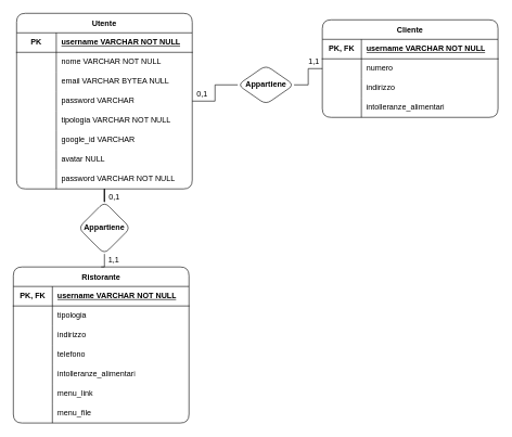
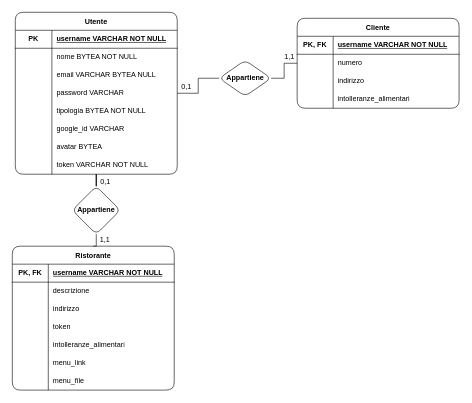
  <mxCell id="0" />
  <mxCell id="1" parent="0" />
  <mxCell id="2" value="" style="edgeStyle=orthogonalEdgeStyle;rounded=0;orthogonalLoop=1;jettySize=auto;html=1;strokeColor=default;endArrow=none;endFill=0;" edge="1" parent="1" source="4" target="65"><mxGeometry relative="1" as="geometry" /></mxCell>
  <mxCell id="3" value="" style="edgeStyle=orthogonalEdgeStyle;rounded=0;orthogonalLoop=1;jettySize=auto;html=1;strokeColor=default;endArrow=none;endFill=0;" edge="1" parent="1" source="4" target="69"><mxGeometry relative="1" as="geometry" /></mxCell>
  <mxCell id="4" value="Utente" style="shape=table;startSize=30;container=1;collapsible=0;childLayout=tableLayout;fixedRows=1;rowLines=0;fontStyle=1;rounded=1;sketch=0;shadow=0;" vertex="1" parent="1"><mxGeometry x="25" y="20" width="270" height="270" as="geometry" /></mxCell>
  <mxCell id="5" value="" style="shape=tableRow;horizontal=0;startSize=0;swimlaneHead=0;swimlaneBody=0;top=0;left=0;bottom=1;right=0;collapsible=0;dropTarget=0;fillColor=none;points=[[0,0.5],[1,0.5]];portConstraint=eastwest;" vertex="1" parent="4"><mxGeometry y="30" width="270" height="30" as="geometry" /></mxCell>
  <mxCell id="6" value="&lt;b&gt;PK&lt;/b&gt;" style="shape=partialRectangle;html=1;whiteSpace=wrap;connectable=0;fillColor=none;top=0;left=0;bottom=0;right=0;overflow=hidden;pointerEvents=1;" vertex="1" parent="5"><mxGeometry width="61" height="30" as="geometry"><mxRectangle width="61" height="30" as="alternateBounds" /></mxGeometry></mxCell>
  <mxCell id="7" value="&lt;b&gt;&lt;u&gt;username VARCHAR NOT NULL&lt;/u&gt;&lt;/b&gt;" style="shape=partialRectangle;html=1;whiteSpace=wrap;connectable=0;fillColor=none;top=0;left=0;bottom=0;right=0;align=left;spacingLeft=6;overflow=hidden;" vertex="1" parent="5"><mxGeometry x="61" width="209" height="30" as="geometry"><mxRectangle width="209" height="30" as="alternateBounds" /></mxGeometry></mxCell>
  <mxCell id="8" value="" style="shape=tableRow;horizontal=0;startSize=0;swimlaneHead=0;swimlaneBody=0;top=0;left=0;bottom=0;right=0;collapsible=0;dropTarget=0;fillColor=none;points=[[0,0.5],[1,0.5]];portConstraint=eastwest;" vertex="1" parent="4"><mxGeometry y="60" width="270" height="30" as="geometry" /></mxCell>
  <mxCell id="9" value="" style="shape=partialRectangle;html=1;whiteSpace=wrap;connectable=0;fillColor=none;top=0;left=0;bottom=0;right=0;overflow=hidden;" vertex="1" parent="8"><mxGeometry width="61" height="30" as="geometry"><mxRectangle width="61" height="30" as="alternateBounds" /></mxGeometry></mxCell>
- <mxCell id="10" value="nome VARCHAR NOT NULL" style="shape=partialRectangle;html=1;whiteSpace=wrap;connectable=0;fillColor=none;top=0;left=0;bottom=0;right=0;align=left;spacingLeft=6;overflow=hidden;" vertex="1" parent="8"><mxGeometry x="61" width="209" height="30" as="geometry"><mxRectangle width="209" height="30" as="alternateBounds" /></mxGeometry></mxCell>
+ <mxCell id="10" value="nome BYTEA NOT NULL" style="shape=partialRectangle;html=1;whiteSpace=wrap;connectable=0;fillColor=none;top=0;left=0;bottom=0;right=0;align=left;spacingLeft=6;overflow=hidden;" vertex="1" parent="8"><mxGeometry x="61" width="209" height="30" as="geometry"><mxRectangle width="209" height="30" as="alternateBounds" /></mxGeometry></mxCell>
  <mxCell id="11" value="" style="shape=tableRow;horizontal=0;startSize=0;swimlaneHead=0;swimlaneBody=0;top=0;left=0;bottom=0;right=0;collapsible=0;dropTarget=0;fillColor=none;points=[[0,0.5],[1,0.5]];portConstraint=eastwest;" vertex="1" parent="4"><mxGeometry y="90" width="270" height="30" as="geometry" /></mxCell>
  <mxCell id="12" value="" style="shape=partialRectangle;html=1;whiteSpace=wrap;connectable=0;fillColor=none;top=0;left=0;bottom=0;right=0;overflow=hidden;" vertex="1" parent="11"><mxGeometry width="61" height="30" as="geometry"><mxRectangle width="61" height="30" as="alternateBounds" /></mxGeometry></mxCell>
  <mxCell id="13" value="email VARCHAR BYTEA NULL" style="shape=partialRectangle;html=1;whiteSpace=wrap;connectable=0;fillColor=none;top=0;left=0;bottom=0;right=0;align=left;spacingLeft=6;overflow=hidden;" vertex="1" parent="11"><mxGeometry x="61" width="209" height="30" as="geometry"><mxRectangle width="209" height="30" as="alternateBounds" /></mxGeometry></mxCell>
  <mxCell id="14" style="shape=tableRow;horizontal=0;startSize=0;swimlaneHead=0;swimlaneBody=0;top=0;left=0;bottom=0;right=0;collapsible=0;dropTarget=0;fillColor=none;points=[[0,0.5],[1,0.5]];portConstraint=eastwest;" vertex="1" parent="4"><mxGeometry y="120" width="270" height="30" as="geometry" /></mxCell>
  <mxCell id="15" style="shape=partialRectangle;html=1;whiteSpace=wrap;connectable=0;fillColor=none;top=0;left=0;bottom=0;right=0;overflow=hidden;" vertex="1" parent="14"><mxGeometry width="61" height="30" as="geometry"><mxRectangle width="61" height="30" as="alternateBounds" /></mxGeometry></mxCell>
  <mxCell id="16" value="password VARCHAR" style="shape=partialRectangle;html=1;whiteSpace=wrap;connectable=0;fillColor=none;top=0;left=0;bottom=0;right=0;align=left;spacingLeft=6;overflow=hidden;" vertex="1" parent="14"><mxGeometry x="61" width="209" height="30" as="geometry"><mxRectangle width="209" height="30" as="alternateBounds" /></mxGeometry></mxCell>
  <mxCell id="17" style="shape=tableRow;horizontal=0;startSize=0;swimlaneHead=0;swimlaneBody=0;top=0;left=0;bottom=0;right=0;collapsible=0;dropTarget=0;fillColor=none;points=[[0,0.5],[1,0.5]];portConstraint=eastwest;" vertex="1" parent="4"><mxGeometry y="150" width="270" height="30" as="geometry" /></mxCell>
  <mxCell id="18" style="shape=partialRectangle;html=1;whiteSpace=wrap;connectable=0;fillColor=none;top=0;left=0;bottom=0;right=0;overflow=hidden;" vertex="1" parent="17"><mxGeometry width="61" height="30" as="geometry"><mxRectangle width="61" height="30" as="alternateBounds" /></mxGeometry></mxCell>
- <mxCell id="19" value="tipologia VARCHAR NOT NULL" style="shape=partialRectangle;html=1;whiteSpace=wrap;connectable=0;fillColor=none;top=0;left=0;bottom=0;right=0;align=left;spacingLeft=6;overflow=hidden;" vertex="1" parent="17"><mxGeometry x="61" width="209" height="30" as="geometry"><mxRectangle width="209" height="30" as="alternateBounds" /></mxGeometry></mxCell>
+ <mxCell id="19" value="tipologia BYTEA NOT NULL" style="shape=partialRectangle;html=1;whiteSpace=wrap;connectable=0;fillColor=none;top=0;left=0;bottom=0;right=0;align=left;spacingLeft=6;overflow=hidden;" vertex="1" parent="17"><mxGeometry x="61" width="209" height="30" as="geometry"><mxRectangle width="209" height="30" as="alternateBounds" /></mxGeometry></mxCell>
  <mxCell id="20" style="shape=tableRow;horizontal=0;startSize=0;swimlaneHead=0;swimlaneBody=0;top=0;left=0;bottom=0;right=0;collapsible=0;dropTarget=0;fillColor=none;points=[[0,0.5],[1,0.5]];portConstraint=eastwest;" vertex="1" parent="4"><mxGeometry y="180" width="270" height="30" as="geometry" /></mxCell>
  <mxCell id="21" style="shape=partialRectangle;html=1;whiteSpace=wrap;connectable=0;fillColor=none;top=0;left=0;bottom=0;right=0;overflow=hidden;" vertex="1" parent="20"><mxGeometry width="61" height="30" as="geometry"><mxRectangle width="61" height="30" as="alternateBounds" /></mxGeometry></mxCell>
  <mxCell id="22" value="google_id VARCHAR" style="shape=partialRectangle;html=1;whiteSpace=wrap;connectable=0;fillColor=none;top=0;left=0;bottom=0;right=0;align=left;spacingLeft=6;overflow=hidden;" vertex="1" parent="20"><mxGeometry x="61" width="209" height="30" as="geometry"><mxRectangle width="209" height="30" as="alternateBounds" /></mxGeometry></mxCell>
  <mxCell id="23" style="shape=tableRow;horizontal=0;startSize=0;swimlaneHead=0;swimlaneBody=0;top=0;left=0;bottom=0;right=0;collapsible=0;dropTarget=0;fillColor=none;points=[[0,0.5],[1,0.5]];portConstraint=eastwest;" vertex="1" parent="4"><mxGeometry y="210" width="270" height="30" as="geometry" /></mxCell>
  <mxCell id="24" style="shape=partialRectangle;html=1;whiteSpace=wrap;connectable=0;fillColor=none;top=0;left=0;bottom=0;right=0;overflow=hidden;" vertex="1" parent="23"><mxGeometry width="61" height="30" as="geometry"><mxRectangle width="61" height="30" as="alternateBounds" /></mxGeometry></mxCell>
- <mxCell id="25" value="avatar NULL" style="shape=partialRectangle;html=1;whiteSpace=wrap;connectable=0;fillColor=none;top=0;left=0;bottom=0;right=0;align=left;spacingLeft=6;overflow=hidden;" vertex="1" parent="23"><mxGeometry x="61" width="209" height="30" as="geometry"><mxRectangle width="209" height="30" as="alternateBounds" /></mxGeometry></mxCell>
+ <mxCell id="25" value="avatar BYTEA" style="shape=partialRectangle;html=1;whiteSpace=wrap;connectable=0;fillColor=none;top=0;left=0;bottom=0;right=0;align=left;spacingLeft=6;overflow=hidden;" vertex="1" parent="23"><mxGeometry x="61" width="209" height="30" as="geometry"><mxRectangle width="209" height="30" as="alternateBounds" /></mxGeometry></mxCell>
  <mxCell id="26" style="shape=tableRow;horizontal=0;startSize=0;swimlaneHead=0;swimlaneBody=0;top=0;left=0;bottom=0;right=0;collapsible=0;dropTarget=0;fillColor=none;points=[[0,0.5],[1,0.5]];portConstraint=eastwest;" vertex="1" parent="4"><mxGeometry y="240" width="270" height="30" as="geometry" /></mxCell>
  <mxCell id="27" style="shape=partialRectangle;html=1;whiteSpace=wrap;connectable=0;fillColor=none;top=0;left=0;bottom=0;right=0;overflow=hidden;" vertex="1" parent="26"><mxGeometry width="61" height="30" as="geometry"><mxRectangle width="61" height="30" as="alternateBounds" /></mxGeometry></mxCell>
- <mxCell id="28" value="password VARCHAR NOT NULL" style="shape=partialRectangle;html=1;whiteSpace=wrap;connectable=0;fillColor=none;top=0;left=0;bottom=0;right=0;align=left;spacingLeft=6;overflow=hidden;" vertex="1" parent="26"><mxGeometry x="61" width="209" height="30" as="geometry"><mxRectangle width="209" height="30" as="alternateBounds" /></mxGeometry></mxCell>
+ <mxCell id="28" value="token VARCHAR NOT NULL" style="shape=partialRectangle;html=1;whiteSpace=wrap;connectable=0;fillColor=none;top=0;left=0;bottom=0;right=0;align=left;spacingLeft=6;overflow=hidden;" vertex="1" parent="26"><mxGeometry x="61" width="209" height="30" as="geometry"><mxRectangle width="209" height="30" as="alternateBounds" /></mxGeometry></mxCell>
  <mxCell id="29" value="Cliente" style="shape=table;startSize=30;container=1;collapsible=0;childLayout=tableLayout;fixedRows=1;rowLines=0;fontStyle=1;rounded=1;sketch=0;shadow=0;" vertex="1" parent="1"><mxGeometry x="495" y="30" width="270" height="150" as="geometry" /></mxCell>
  <mxCell id="30" value="" style="shape=tableRow;horizontal=0;startSize=0;swimlaneHead=0;swimlaneBody=0;top=0;left=0;bottom=1;right=0;collapsible=0;dropTarget=0;fillColor=none;points=[[0,0.5],[1,0.5]];portConstraint=eastwest;" vertex="1" parent="29"><mxGeometry y="30" width="270" height="30" as="geometry" /></mxCell>
  <mxCell id="31" value="&lt;b&gt;PK, FK&lt;/b&gt;" style="shape=partialRectangle;html=1;whiteSpace=wrap;connectable=0;fillColor=none;top=0;left=0;bottom=0;right=0;overflow=hidden;pointerEvents=1;" vertex="1" parent="30"><mxGeometry width="60" height="30" as="geometry"><mxRectangle width="60" height="30" as="alternateBounds" /></mxGeometry></mxCell>
  <mxCell id="32" value="&lt;b&gt;&lt;u&gt;username VARCHAR NOT NULL&lt;/u&gt;&lt;/b&gt;" style="shape=partialRectangle;html=1;whiteSpace=wrap;connectable=0;fillColor=none;top=0;left=0;bottom=0;right=0;align=left;spacingLeft=6;overflow=hidden;" vertex="1" parent="30"><mxGeometry x="60" width="210" height="30" as="geometry"><mxRectangle width="210" height="30" as="alternateBounds" /></mxGeometry></mxCell>
  <mxCell id="33" value="" style="shape=tableRow;horizontal=0;startSize=0;swimlaneHead=0;swimlaneBody=0;top=0;left=0;bottom=0;right=0;collapsible=0;dropTarget=0;fillColor=none;points=[[0,0.5],[1,0.5]];portConstraint=eastwest;" vertex="1" parent="29"><mxGeometry y="60" width="270" height="30" as="geometry" /></mxCell>
  <mxCell id="34" value="" style="shape=partialRectangle;html=1;whiteSpace=wrap;connectable=0;fillColor=none;top=0;left=0;bottom=0;right=0;overflow=hidden;" vertex="1" parent="33"><mxGeometry width="60" height="30" as="geometry"><mxRectangle width="60" height="30" as="alternateBounds" /></mxGeometry></mxCell>
  <mxCell id="35" value="numero" style="shape=partialRectangle;html=1;whiteSpace=wrap;connectable=0;fillColor=none;top=0;left=0;bottom=0;right=0;align=left;spacingLeft=6;overflow=hidden;" vertex="1" parent="33"><mxGeometry x="60" width="210" height="30" as="geometry"><mxRectangle width="210" height="30" as="alternateBounds" /></mxGeometry></mxCell>
  <mxCell id="36" value="" style="shape=tableRow;horizontal=0;startSize=0;swimlaneHead=0;swimlaneBody=0;top=0;left=0;bottom=0;right=0;collapsible=0;dropTarget=0;fillColor=none;points=[[0,0.5],[1,0.5]];portConstraint=eastwest;" vertex="1" parent="29"><mxGeometry y="90" width="270" height="30" as="geometry" /></mxCell>
  <mxCell id="37" value="" style="shape=partialRectangle;html=1;whiteSpace=wrap;connectable=0;fillColor=none;top=0;left=0;bottom=0;right=0;overflow=hidden;" vertex="1" parent="36"><mxGeometry width="60" height="30" as="geometry"><mxRectangle width="60" height="30" as="alternateBounds" /></mxGeometry></mxCell>
  <mxCell id="38" value="indirizzo" style="shape=partialRectangle;html=1;whiteSpace=wrap;connectable=0;fillColor=none;top=0;left=0;bottom=0;right=0;align=left;spacingLeft=6;overflow=hidden;" vertex="1" parent="36"><mxGeometry x="60" width="210" height="30" as="geometry"><mxRectangle width="210" height="30" as="alternateBounds" /></mxGeometry></mxCell>
  <mxCell id="39" style="shape=tableRow;horizontal=0;startSize=0;swimlaneHead=0;swimlaneBody=0;top=0;left=0;bottom=0;right=0;collapsible=0;dropTarget=0;fillColor=none;points=[[0,0.5],[1,0.5]];portConstraint=eastwest;" vertex="1" parent="29"><mxGeometry y="120" width="270" height="30" as="geometry" /></mxCell>
  <mxCell id="40" style="shape=partialRectangle;html=1;whiteSpace=wrap;connectable=0;fillColor=none;top=0;left=0;bottom=0;right=0;overflow=hidden;" vertex="1" parent="39"><mxGeometry width="60" height="30" as="geometry"><mxRectangle width="60" height="30" as="alternateBounds" /></mxGeometry></mxCell>
  <mxCell id="41" value="intolleranze_alimentari" style="shape=partialRectangle;html=1;whiteSpace=wrap;connectable=0;fillColor=none;top=0;left=0;bottom=0;right=0;align=left;spacingLeft=6;overflow=hidden;" vertex="1" parent="39"><mxGeometry x="60" width="210" height="30" as="geometry"><mxRectangle width="210" height="30" as="alternateBounds" /></mxGeometry></mxCell>
  <mxCell id="42" value="Ristorante" style="shape=table;startSize=30;container=1;collapsible=0;childLayout=tableLayout;fixedRows=1;rowLines=0;fontStyle=1;rounded=1;sketch=0;shadow=0;" vertex="1" parent="1"><mxGeometry x="20" y="410" width="270" height="240" as="geometry" /></mxCell>
  <mxCell id="43" value="" style="shape=tableRow;horizontal=0;startSize=0;swimlaneHead=0;swimlaneBody=0;top=0;left=0;bottom=1;right=0;collapsible=0;dropTarget=0;fillColor=none;points=[[0,0.5],[1,0.5]];portConstraint=eastwest;" vertex="1" parent="42"><mxGeometry y="30" width="270" height="30" as="geometry" /></mxCell>
  <mxCell id="44" value="&lt;b&gt;PK, FK&lt;/b&gt;" style="shape=partialRectangle;html=1;whiteSpace=wrap;connectable=0;fillColor=none;top=0;left=0;bottom=0;right=0;overflow=hidden;pointerEvents=1;" vertex="1" parent="43"><mxGeometry width="60" height="30" as="geometry"><mxRectangle width="60" height="30" as="alternateBounds" /></mxGeometry></mxCell>
  <mxCell id="45" value="&lt;b&gt;&lt;u&gt;username VARCHAR NOT NULL&lt;/u&gt;&lt;/b&gt;" style="shape=partialRectangle;html=1;whiteSpace=wrap;connectable=0;fillColor=none;top=0;left=0;bottom=0;right=0;align=left;spacingLeft=6;overflow=hidden;" vertex="1" parent="43"><mxGeometry x="60" width="210" height="30" as="geometry"><mxRectangle width="210" height="30" as="alternateBounds" /></mxGeometry></mxCell>
  <mxCell id="46" value="" style="shape=tableRow;horizontal=0;startSize=0;swimlaneHead=0;swimlaneBody=0;top=0;left=0;bottom=0;right=0;collapsible=0;dropTarget=0;fillColor=none;points=[[0,0.5],[1,0.5]];portConstraint=eastwest;" vertex="1" parent="42"><mxGeometry y="60" width="270" height="30" as="geometry" /></mxCell>
  <mxCell id="47" value="" style="shape=partialRectangle;html=1;whiteSpace=wrap;connectable=0;fillColor=none;top=0;left=0;bottom=0;right=0;overflow=hidden;" vertex="1" parent="46"><mxGeometry width="60" height="30" as="geometry"><mxRectangle width="60" height="30" as="alternateBounds" /></mxGeometry></mxCell>
- <mxCell id="48" value="tipologia" style="shape=partialRectangle;html=1;whiteSpace=wrap;connectable=0;fillColor=none;top=0;left=0;bottom=0;right=0;align=left;spacingLeft=6;overflow=hidden;" vertex="1" parent="46"><mxGeometry x="60" width="210" height="30" as="geometry"><mxRectangle width="210" height="30" as="alternateBounds" /></mxGeometry></mxCell>
+ <mxCell id="48" value="descrizione" style="shape=partialRectangle;html=1;whiteSpace=wrap;connectable=0;fillColor=none;top=0;left=0;bottom=0;right=0;align=left;spacingLeft=6;overflow=hidden;" vertex="1" parent="46"><mxGeometry x="60" width="210" height="30" as="geometry"><mxRectangle width="210" height="30" as="alternateBounds" /></mxGeometry></mxCell>
  <mxCell id="49" value="" style="shape=tableRow;horizontal=0;startSize=0;swimlaneHead=0;swimlaneBody=0;top=0;left=0;bottom=0;right=0;collapsible=0;dropTarget=0;fillColor=none;points=[[0,0.5],[1,0.5]];portConstraint=eastwest;" vertex="1" parent="42"><mxGeometry y="90" width="270" height="30" as="geometry" /></mxCell>
  <mxCell id="50" value="" style="shape=partialRectangle;html=1;whiteSpace=wrap;connectable=0;fillColor=none;top=0;left=0;bottom=0;right=0;overflow=hidden;" vertex="1" parent="49"><mxGeometry width="60" height="30" as="geometry"><mxRectangle width="60" height="30" as="alternateBounds" /></mxGeometry></mxCell>
  <mxCell id="51" value="indirizzo" style="shape=partialRectangle;html=1;whiteSpace=wrap;connectable=0;fillColor=none;top=0;left=0;bottom=0;right=0;align=left;spacingLeft=6;overflow=hidden;" vertex="1" parent="49"><mxGeometry x="60" width="210" height="30" as="geometry"><mxRectangle width="210" height="30" as="alternateBounds" /></mxGeometry></mxCell>
  <mxCell id="52" style="shape=tableRow;horizontal=0;startSize=0;swimlaneHead=0;swimlaneBody=0;top=0;left=0;bottom=0;right=0;collapsible=0;dropTarget=0;fillColor=none;points=[[0,0.5],[1,0.5]];portConstraint=eastwest;" vertex="1" parent="42"><mxGeometry y="120" width="270" height="30" as="geometry" /></mxCell>
  <mxCell id="53" style="shape=partialRectangle;html=1;whiteSpace=wrap;connectable=0;fillColor=none;top=0;left=0;bottom=0;right=0;overflow=hidden;" vertex="1" parent="52"><mxGeometry width="60" height="30" as="geometry"><mxRectangle width="60" height="30" as="alternateBounds" /></mxGeometry></mxCell>
- <mxCell id="54" value="telefono" style="shape=partialRectangle;html=1;whiteSpace=wrap;connectable=0;fillColor=none;top=0;left=0;bottom=0;right=0;align=left;spacingLeft=6;overflow=hidden;" vertex="1" parent="52"><mxGeometry x="60" width="210" height="30" as="geometry"><mxRectangle width="210" height="30" as="alternateBounds" /></mxGeometry></mxCell>
+ <mxCell id="54" value="token" style="shape=partialRectangle;html=1;whiteSpace=wrap;connectable=0;fillColor=none;top=0;left=0;bottom=0;right=0;align=left;spacingLeft=6;overflow=hidden;" vertex="1" parent="52"><mxGeometry x="60" width="210" height="30" as="geometry"><mxRectangle width="210" height="30" as="alternateBounds" /></mxGeometry></mxCell>
  <mxCell id="55" style="shape=tableRow;horizontal=0;startSize=0;swimlaneHead=0;swimlaneBody=0;top=0;left=0;bottom=0;right=0;collapsible=0;dropTarget=0;fillColor=none;points=[[0,0.5],[1,0.5]];portConstraint=eastwest;" vertex="1" parent="42"><mxGeometry y="150" width="270" height="30" as="geometry" /></mxCell>
  <mxCell id="56" style="shape=partialRectangle;html=1;whiteSpace=wrap;connectable=0;fillColor=none;top=0;left=0;bottom=0;right=0;overflow=hidden;" vertex="1" parent="55"><mxGeometry width="60" height="30" as="geometry"><mxRectangle width="60" height="30" as="alternateBounds" /></mxGeometry></mxCell>
  <mxCell id="57" value="intolleranze_alimentari" style="shape=partialRectangle;html=1;whiteSpace=wrap;connectable=0;fillColor=none;top=0;left=0;bottom=0;right=0;align=left;spacingLeft=6;overflow=hidden;" vertex="1" parent="55"><mxGeometry x="60" width="210" height="30" as="geometry"><mxRectangle width="210" height="30" as="alternateBounds" /></mxGeometry></mxCell>
  <mxCell id="58" style="shape=tableRow;horizontal=0;startSize=0;swimlaneHead=0;swimlaneBody=0;top=0;left=0;bottom=0;right=0;collapsible=0;dropTarget=0;fillColor=none;points=[[0,0.5],[1,0.5]];portConstraint=eastwest;" vertex="1" parent="42"><mxGeometry y="180" width="270" height="30" as="geometry" /></mxCell>
  <mxCell id="59" style="shape=partialRectangle;html=1;whiteSpace=wrap;connectable=0;fillColor=none;top=0;left=0;bottom=0;right=0;overflow=hidden;" vertex="1" parent="58"><mxGeometry width="60" height="30" as="geometry"><mxRectangle width="60" height="30" as="alternateBounds" /></mxGeometry></mxCell>
  <mxCell id="60" value="menu_link" style="shape=partialRectangle;html=1;whiteSpace=wrap;connectable=0;fillColor=none;top=0;left=0;bottom=0;right=0;align=left;spacingLeft=6;overflow=hidden;" vertex="1" parent="58"><mxGeometry x="60" width="210" height="30" as="geometry"><mxRectangle width="210" height="30" as="alternateBounds" /></mxGeometry></mxCell>
  <mxCell id="61" style="shape=tableRow;horizontal=0;startSize=0;swimlaneHead=0;swimlaneBody=0;top=0;left=0;bottom=0;right=0;collapsible=0;dropTarget=0;fillColor=none;points=[[0,0.5],[1,0.5]];portConstraint=eastwest;" vertex="1" parent="42"><mxGeometry y="210" width="270" height="30" as="geometry" /></mxCell>
  <mxCell id="62" style="shape=partialRectangle;html=1;whiteSpace=wrap;connectable=0;fillColor=none;top=0;left=0;bottom=0;right=0;overflow=hidden;" vertex="1" parent="61"><mxGeometry width="60" height="30" as="geometry"><mxRectangle width="60" height="30" as="alternateBounds" /></mxGeometry></mxCell>
  <mxCell id="63" value="menu_file" style="shape=partialRectangle;html=1;whiteSpace=wrap;connectable=0;fillColor=none;top=0;left=0;bottom=0;right=0;align=left;spacingLeft=6;overflow=hidden;" vertex="1" parent="61"><mxGeometry x="60" width="210" height="30" as="geometry"><mxRectangle width="210" height="30" as="alternateBounds" /></mxGeometry></mxCell>
  <mxCell id="64" style="edgeStyle=orthogonalEdgeStyle;rounded=0;orthogonalLoop=1;jettySize=auto;html=1;entryX=0;entryY=0.5;entryDx=0;entryDy=0;endArrow=none;endFill=0;" edge="1" parent="1" source="65" target="33"><mxGeometry relative="1" as="geometry" /></mxCell>
  <mxCell id="65" value="Appartiene" style="rhombus;whiteSpace=wrap;html=1;startSize=30;fontStyle=1;rounded=1;sketch=0;shadow=0;" vertex="1" parent="1"><mxGeometry x="365" y="100" width="86.5" height="60" as="geometry" /></mxCell>
  <mxCell id="66" value="0,1" style="text;html=1;align=center;verticalAlign=middle;resizable=0;points=[];autosize=1;strokeColor=none;fillColor=none;" vertex="1" parent="1"><mxGeometry x="290" y="130" width="40" height="30" as="geometry" /></mxCell>
  <mxCell id="67" value="1,1" style="text;html=1;align=center;verticalAlign=middle;resizable=0;points=[];autosize=1;strokeColor=none;fillColor=none;" vertex="1" parent="1"><mxGeometry x="462" y="80" width="40" height="30" as="geometry" /></mxCell>
  <mxCell id="68" style="edgeStyle=orthogonalEdgeStyle;rounded=0;orthogonalLoop=1;jettySize=auto;html=1;entryX=0.5;entryY=0;entryDx=0;entryDy=0;strokeColor=default;endArrow=none;endFill=0;" edge="1" parent="1" source="69" target="42"><mxGeometry relative="1" as="geometry" /></mxCell>
  <mxCell id="69" value="Appartiene" style="rhombus;whiteSpace=wrap;html=1;startSize=30;fontStyle=1;rounded=1;sketch=0;shadow=0;" vertex="1" parent="1"><mxGeometry x="120" y="310" width="80" height="80" as="geometry" /></mxCell>
  <mxCell id="70" value="0,1" style="text;html=1;align=center;verticalAlign=middle;resizable=0;points=[];autosize=1;strokeColor=none;fillColor=none;" vertex="1" parent="1"><mxGeometry x="155" y="287" width="40" height="30" as="geometry" /></mxCell>
  <mxCell id="71" value="1,1" style="text;html=1;align=center;verticalAlign=middle;resizable=0;points=[];autosize=1;strokeColor=none;fillColor=none;" vertex="1" parent="1"><mxGeometry x="154" y="385" width="40" height="30" as="geometry" /></mxCell>
